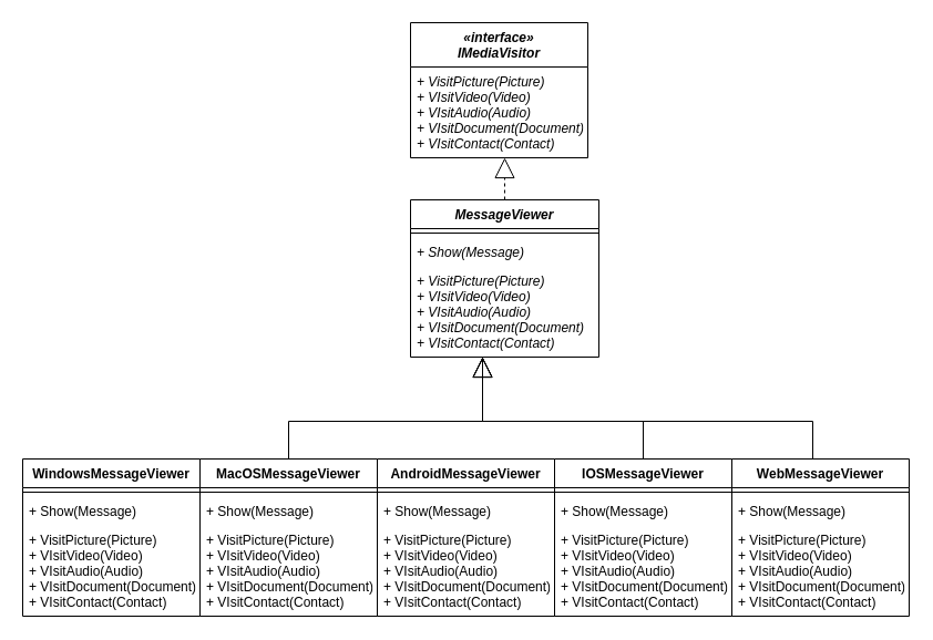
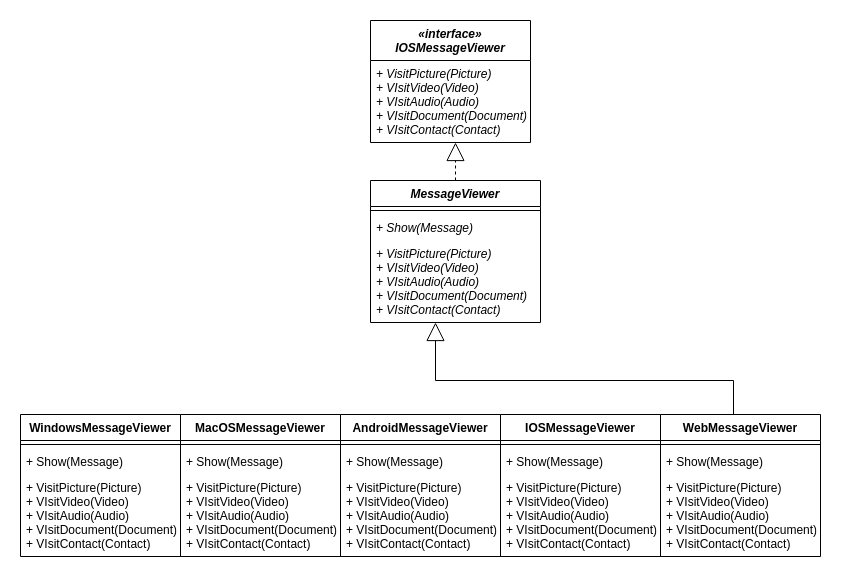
  <mxCell id="0" />
  <mxCell id="1" parent="0" />
  <mxCell id="2" style="edgeStyle=orthogonalEdgeStyle;rounded=0;orthogonalLoop=1;jettySize=auto;html=1;endArrow=block;endFill=0;endSize=16;dashed=1;" parent="1" source="3" target="30" edge="1"><mxGeometry relative="1" as="geometry"><Array as="points"><mxPoint x="435" y="180" /><mxPoint x="435" y="180" /></Array></mxGeometry></mxCell>
  <mxCell id="3" value="MessageViewer" style="swimlane;fontStyle=3;align=center;verticalAlign=top;childLayout=stackLayout;horizontal=1;startSize=26;horizontalStack=0;resizeParent=1;resizeParentMax=0;resizeLast=0;collapsible=1;marginBottom=0;" parent="1" vertex="1"><mxGeometry x="370" y="180" width="170" height="142" as="geometry" /></mxCell>
  <mxCell id="4" value="" style="line;strokeWidth=1;fillColor=none;align=left;verticalAlign=middle;spacingTop=-1;spacingLeft=3;spacingRight=3;rotatable=0;labelPosition=right;points=[];portConstraint=eastwest;" parent="3" vertex="1"><mxGeometry y="26" width="170" height="8" as="geometry" /></mxCell>
  <mxCell id="5" value="+ Show(Message)&#10;" style="text;strokeColor=none;fillColor=none;align=left;verticalAlign=top;spacingLeft=4;spacingRight=4;overflow=hidden;rotatable=0;points=[[0,0.5],[1,0.5]];portConstraint=eastwest;fontStyle=2" parent="3" vertex="1"><mxGeometry y="34" width="170" height="26" as="geometry" /></mxCell>
  <mxCell id="6" value="+ VisitPicture(Picture)&#10;+ VIsitVideo(Video)&#10;+ VIsitAudio(Audio)&#10;+ VIsitDocument(Document)&#10;+ VIsitContact(Contact)" style="text;strokeColor=none;fillColor=none;align=left;verticalAlign=top;spacingLeft=4;spacingRight=4;overflow=hidden;rotatable=0;points=[[0,0.5],[1,0.5]];portConstraint=eastwest;fontStyle=2" vertex="1" parent="3"><mxGeometry y="60" width="170" height="82" as="geometry" /></mxCell>
  <mxCell id="7" value="WindowsMessageViewer" style="swimlane;fontStyle=1;align=center;verticalAlign=top;childLayout=stackLayout;horizontal=1;startSize=26;horizontalStack=0;resizeParent=1;resizeParentMax=0;resizeLast=0;collapsible=1;marginBottom=0;" parent="1" vertex="1"><mxGeometry x="20" y="414" width="160" height="142" as="geometry" /></mxCell>
  <mxCell id="8" value="" style="line;strokeWidth=1;fillColor=none;align=left;verticalAlign=middle;spacingTop=-1;spacingLeft=3;spacingRight=3;rotatable=0;labelPosition=right;points=[];portConstraint=eastwest;" parent="7" vertex="1"><mxGeometry y="26" width="160" height="8" as="geometry" /></mxCell>
  <mxCell id="9" value="+ Show(Message)&#10;" style="text;strokeColor=none;fillColor=none;align=left;verticalAlign=top;spacingLeft=4;spacingRight=4;overflow=hidden;rotatable=0;points=[[0,0.5],[1,0.5]];portConstraint=eastwest;" parent="7" vertex="1"><mxGeometry y="34" width="160" height="26" as="geometry" /></mxCell>
  <mxCell id="10" value="+ VisitPicture(Picture)&#10;+ VIsitVideo(Video)&#10;+ VIsitAudio(Audio)&#10;+ VIsitDocument(Document)&#10;+ VIsitContact(Contact)" style="text;strokeColor=none;fillColor=none;align=left;verticalAlign=top;spacingLeft=4;spacingRight=4;overflow=hidden;rotatable=0;points=[[0,0.5],[1,0.5]];portConstraint=eastwest;fontStyle=0" vertex="1" parent="7"><mxGeometry y="60" width="160" height="82" as="geometry" /></mxCell>
- <mxCell id="11" style="edgeStyle=orthogonalEdgeStyle;rounded=0;orthogonalLoop=1;jettySize=auto;html=1;endArrow=block;endFill=0;endSize=16;" parent="1" source="12" target="3" edge="1"><mxGeometry relative="1" as="geometry"><Array as="points"><mxPoint x="260" y="380" /><mxPoint x="435" y="380" /></Array></mxGeometry></mxCell>
  <mxCell id="12" value="MacOSMessageViewer" style="swimlane;fontStyle=1;align=center;verticalAlign=top;childLayout=stackLayout;horizontal=1;startSize=26;horizontalStack=0;resizeParent=1;resizeParentMax=0;resizeLast=0;collapsible=1;marginBottom=0;" parent="1" vertex="1"><mxGeometry x="180" y="414" width="160" height="142" as="geometry" /></mxCell>
  <mxCell id="13" value="" style="line;strokeWidth=1;fillColor=none;align=left;verticalAlign=middle;spacingTop=-1;spacingLeft=3;spacingRight=3;rotatable=0;labelPosition=right;points=[];portConstraint=eastwest;" parent="12" vertex="1"><mxGeometry y="26" width="160" height="8" as="geometry" /></mxCell>
  <mxCell id="14" value="+ Show(Message)&#10;" style="text;strokeColor=none;fillColor=none;align=left;verticalAlign=top;spacingLeft=4;spacingRight=4;overflow=hidden;rotatable=0;points=[[0,0.5],[1,0.5]];portConstraint=eastwest;" parent="12" vertex="1"><mxGeometry y="34" width="160" height="26" as="geometry" /></mxCell>
  <mxCell id="15" value="+ VisitPicture(Picture)&#10;+ VIsitVideo(Video)&#10;+ VIsitAudio(Audio)&#10;+ VIsitDocument(Document)&#10;+ VIsitContact(Contact)" style="text;strokeColor=none;fillColor=none;align=left;verticalAlign=top;spacingLeft=4;spacingRight=4;overflow=hidden;rotatable=0;points=[[0,0.5],[1,0.5]];portConstraint=eastwest;fontStyle=0" vertex="1" parent="12"><mxGeometry y="60" width="160" height="82" as="geometry" /></mxCell>
  <mxCell id="16" value="AndroidMessageViewer" style="swimlane;fontStyle=1;align=center;verticalAlign=top;childLayout=stackLayout;horizontal=1;startSize=26;horizontalStack=0;resizeParent=1;resizeParentMax=0;resizeLast=0;collapsible=1;marginBottom=0;" parent="1" vertex="1"><mxGeometry x="340" y="414" width="160" height="142" as="geometry" /></mxCell>
  <mxCell id="17" value="" style="line;strokeWidth=1;fillColor=none;align=left;verticalAlign=middle;spacingTop=-1;spacingLeft=3;spacingRight=3;rotatable=0;labelPosition=right;points=[];portConstraint=eastwest;" parent="16" vertex="1"><mxGeometry y="26" width="160" height="8" as="geometry" /></mxCell>
  <mxCell id="18" value="+ Show(Message)&#10;" style="text;strokeColor=none;fillColor=none;align=left;verticalAlign=top;spacingLeft=4;spacingRight=4;overflow=hidden;rotatable=0;points=[[0,0.5],[1,0.5]];portConstraint=eastwest;" parent="16" vertex="1"><mxGeometry y="34" width="160" height="26" as="geometry" /></mxCell>
  <mxCell id="19" value="+ VisitPicture(Picture)&#10;+ VIsitVideo(Video)&#10;+ VIsitAudio(Audio)&#10;+ VIsitDocument(Document)&#10;+ VIsitContact(Contact)" style="text;strokeColor=none;fillColor=none;align=left;verticalAlign=top;spacingLeft=4;spacingRight=4;overflow=hidden;rotatable=0;points=[[0,0.5],[1,0.5]];portConstraint=eastwest;fontStyle=0" vertex="1" parent="16"><mxGeometry y="60" width="160" height="82" as="geometry" /></mxCell>
- <mxCell id="20" style="edgeStyle=orthogonalEdgeStyle;rounded=0;orthogonalLoop=1;jettySize=auto;html=1;endArrow=block;endFill=0;endSize=16;" parent="1" source="21" target="3" edge="1"><mxGeometry relative="1" as="geometry"><Array as="points"><mxPoint x="580" y="380" /><mxPoint x="435" y="380" /></Array></mxGeometry></mxCell>
  <mxCell id="21" value="IOSMessageViewer" style="swimlane;fontStyle=1;align=center;verticalAlign=top;childLayout=stackLayout;horizontal=1;startSize=26;horizontalStack=0;resizeParent=1;resizeParentMax=0;resizeLast=0;collapsible=1;marginBottom=0;" parent="1" vertex="1"><mxGeometry x="500" y="414" width="160" height="142" as="geometry" /></mxCell>
  <mxCell id="22" value="" style="line;strokeWidth=1;fillColor=none;align=left;verticalAlign=middle;spacingTop=-1;spacingLeft=3;spacingRight=3;rotatable=0;labelPosition=right;points=[];portConstraint=eastwest;" parent="21" vertex="1"><mxGeometry y="26" width="160" height="8" as="geometry" /></mxCell>
  <mxCell id="23" value="+ Show(Message)&#10;" style="text;strokeColor=none;fillColor=none;align=left;verticalAlign=top;spacingLeft=4;spacingRight=4;overflow=hidden;rotatable=0;points=[[0,0.5],[1,0.5]];portConstraint=eastwest;" parent="21" vertex="1"><mxGeometry y="34" width="160" height="26" as="geometry" /></mxCell>
  <mxCell id="24" value="+ VisitPicture(Picture)&#10;+ VIsitVideo(Video)&#10;+ VIsitAudio(Audio)&#10;+ VIsitDocument(Document)&#10;+ VIsitContact(Contact)" style="text;strokeColor=none;fillColor=none;align=left;verticalAlign=top;spacingLeft=4;spacingRight=4;overflow=hidden;rotatable=0;points=[[0,0.5],[1,0.5]];portConstraint=eastwest;fontStyle=0" vertex="1" parent="21"><mxGeometry y="60" width="160" height="82" as="geometry" /></mxCell>
- <mxCell id="25" style="edgeStyle=orthogonalEdgeStyle;rounded=0;orthogonalLoop=1;jettySize=auto;html=1;endArrow=open;endFill=0;endSize=16;" parent="1" source="26" target="3" edge="1"><mxGeometry relative="1" as="geometry"><Array as="points"><mxPoint x="733" y="380" /><mxPoint x="435" y="380" /></Array></mxGeometry></mxCell>
+ <mxCell id="25" style="edgeStyle=orthogonalEdgeStyle;rounded=0;orthogonalLoop=1;jettySize=auto;html=1;endArrow=block;endFill=0;endSize=16;" parent="1" source="26" target="3" edge="1"><mxGeometry relative="1" as="geometry"><Array as="points"><mxPoint x="733" y="380" /><mxPoint x="435" y="380" /></Array></mxGeometry></mxCell>
  <mxCell id="26" value="WebMessageViewer" style="swimlane;fontStyle=1;align=center;verticalAlign=top;childLayout=stackLayout;horizontal=1;startSize=26;horizontalStack=0;resizeParent=1;resizeParentMax=0;resizeLast=0;collapsible=1;marginBottom=0;" parent="1" vertex="1"><mxGeometry x="660" y="414" width="160" height="142" as="geometry" /></mxCell>
  <mxCell id="27" value="" style="line;strokeWidth=1;fillColor=none;align=left;verticalAlign=middle;spacingTop=-1;spacingLeft=3;spacingRight=3;rotatable=0;labelPosition=right;points=[];portConstraint=eastwest;" parent="26" vertex="1"><mxGeometry y="26" width="160" height="8" as="geometry" /></mxCell>
  <mxCell id="28" value="+ Show(Message)&#10;" style="text;strokeColor=none;fillColor=none;align=left;verticalAlign=top;spacingLeft=4;spacingRight=4;overflow=hidden;rotatable=0;points=[[0,0.5],[1,0.5]];portConstraint=eastwest;" parent="26" vertex="1"><mxGeometry y="34" width="160" height="26" as="geometry" /></mxCell>
  <mxCell id="29" value="+ VisitPicture(Picture)&#10;+ VIsitVideo(Video)&#10;+ VIsitAudio(Audio)&#10;+ VIsitDocument(Document)&#10;+ VIsitContact(Contact)" style="text;strokeColor=none;fillColor=none;align=left;verticalAlign=top;spacingLeft=4;spacingRight=4;overflow=hidden;rotatable=0;points=[[0,0.5],[1,0.5]];portConstraint=eastwest;fontStyle=0" vertex="1" parent="26"><mxGeometry y="60" width="160" height="82" as="geometry" /></mxCell>
- <mxCell id="30" value="«interface»&#10;IMediaVisitor" style="swimlane;fontStyle=3;align=center;verticalAlign=top;childLayout=stackLayout;horizontal=1;startSize=40;horizontalStack=0;resizeParent=1;resizeParentMax=0;resizeLast=0;collapsible=1;marginBottom=0;" parent="1" vertex="1"><mxGeometry x="370" width="160" height="122" as="geometry" y="20" /></mxCell>
+ <mxCell id="30" value="«interface»&#10;IOSMessageViewer" style="swimlane;fontStyle=3;align=center;verticalAlign=top;childLayout=stackLayout;horizontal=1;startSize=40;horizontalStack=0;resizeParent=1;resizeParentMax=0;resizeLast=0;collapsible=1;marginBottom=0;" parent="1" vertex="1"><mxGeometry x="370" width="160" height="122" as="geometry" y="20" /></mxCell>
  <mxCell id="31" value="+ VisitPicture(Picture)&#10;+ VIsitVideo(Video)&#10;+ VIsitAudio(Audio)&#10;+ VIsitDocument(Document)&#10;+ VIsitContact(Contact)" style="text;strokeColor=none;fillColor=none;align=left;verticalAlign=top;spacingLeft=4;spacingRight=4;overflow=hidden;rotatable=0;points=[[0,0.5],[1,0.5]];portConstraint=eastwest;fontStyle=2" parent="30" vertex="1"><mxGeometry y="40" width="160" height="82" as="geometry" /></mxCell>
